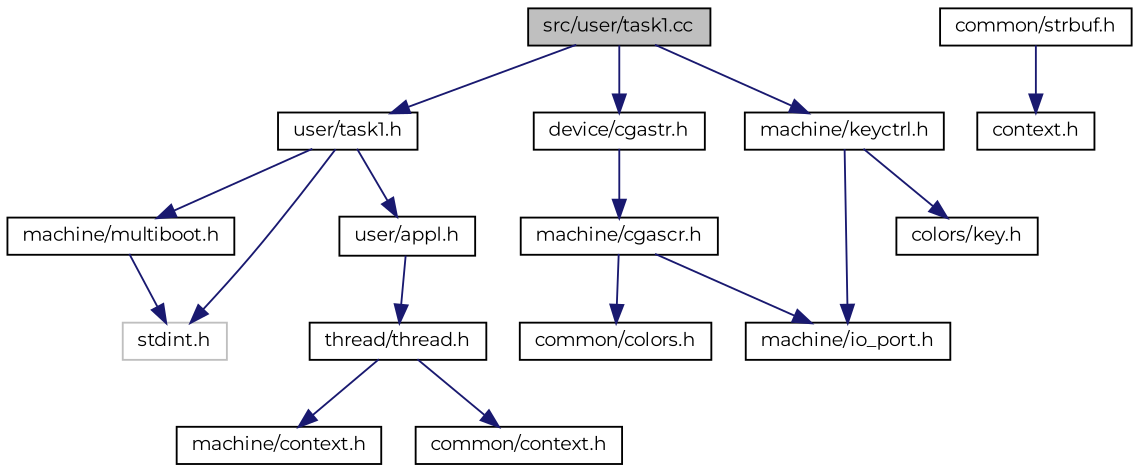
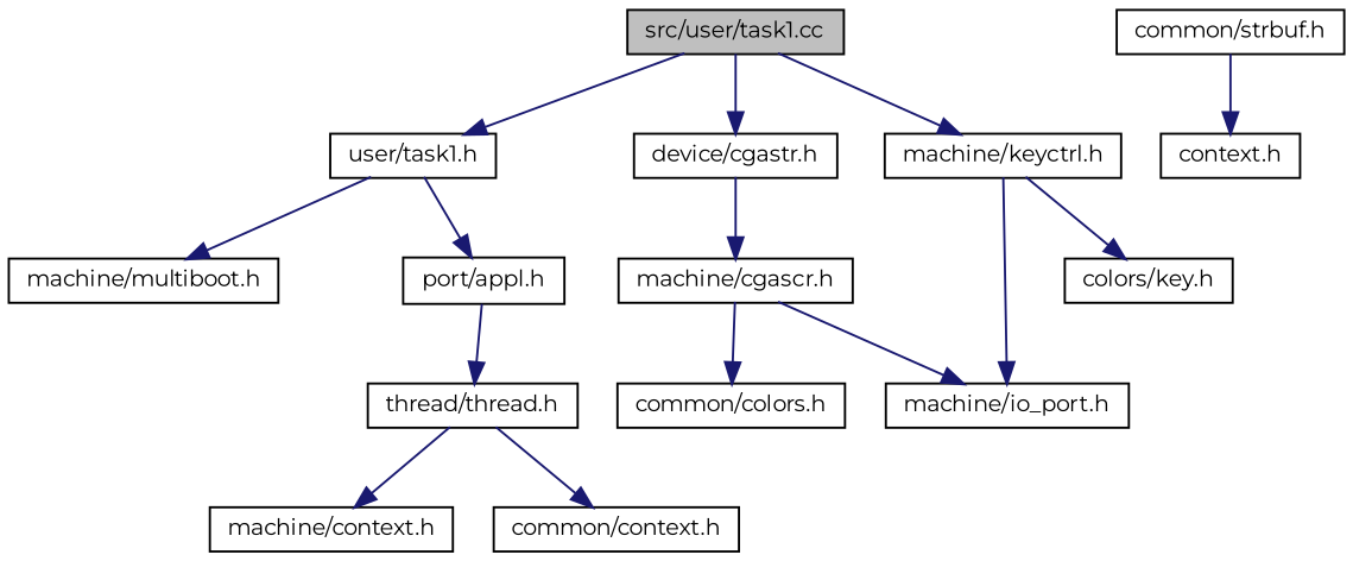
  digraph {
    fontname=Montserrat
    node [color=black fontname=Montserrat fontsize=10 shape=record]
    edge [color=midnightblue fontname=Montserrat fontsize=10 labelfontname=Helvetica labelfontsize=10 style=solid]
    n1 [fillcolor=grey75 fontcolor=black height=0.2 label="src/user/task1.cc" style=filled width=0.4]
    n2 [height=0.2 label="user/task1.h" width=0.4]
    n3 [height=0.2 label="device/cgastr.h" width=0.4]
    n4 [height=0.2 label="machine/keyctrl.h" width=0.4]
    n5 [height=0.2 label="machine/multiboot.h" width=0.4]
-   n6 [color=grey75 height=0.2 label="stdint.h" width=0.4]
-   n7 [height=0.2 label="user/appl.h" width=0.4]
+   n7 [height=0.2 label="port/appl.h" width=0.4]
    n8 [height=0.2 label="machine/cgascr.h" width=0.4]
    n9 [height=0.2 label="machine/io_port.h" width=0.4]
    n10 [height=0.2 label="colors/key.h" width=0.4]
    n11 [height=0.2 label="thread/thread.h" width=0.4]
    n12 [height=0.2 label="machine/context.h" width=0.4]
    n13 [height=0.2 label="common/context.h" width=0.4]
    n14 [height=0.2 label="common/colors.h" width=0.4]
    n15 [height=0.2 label="common/strbuf.h" width=0.4]
    n16 [height=0.2 label="context.h" width=0.4]
    n1 -> n2
    n1 -> n3
    n1 -> n4
    n2 -> n5
-   n2 -> n6
    n2 -> n7
    n3 -> n8
    n4 -> n9
    n4 -> n10
-   n5 -> n6
    n7 -> n11
    n8 -> n9
    n8 -> n14
    n11 -> n12
    n11 -> n13
    n15 -> n16
  }
